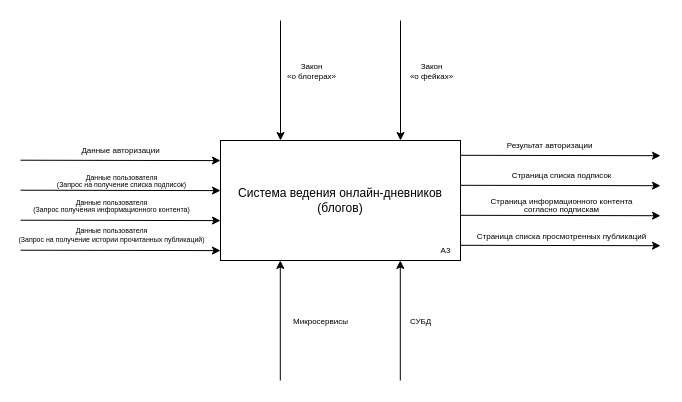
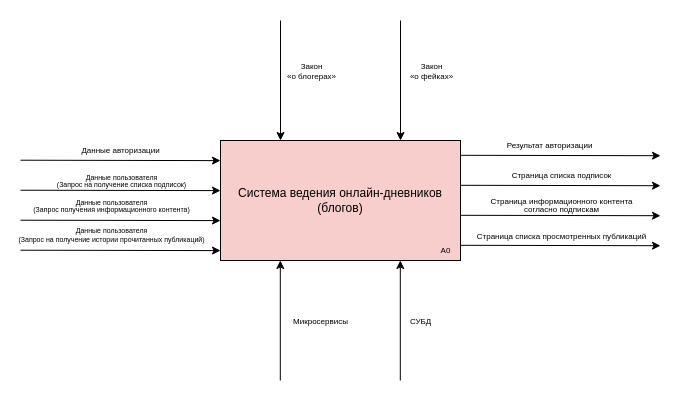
  <mxCell id="0" />
  <mxCell id="1" parent="0" />
  <mxCell id="2" value="" style="endArrow=classic;html=1;rounded=0;" parent="1" edge="1"><mxGeometry width="50" height="50" relative="1" as="geometry"><mxPoint x="20" y="159.71" as="sourcePoint" /><mxPoint x="220" y="160.11" as="targetPoint" /></mxGeometry></mxCell>
  <mxCell id="3" value="&lt;div style=&quot;line-height: 1 ; font-size: 8px&quot;&gt;Данные авторизации&lt;br&gt;&lt;/div&gt;" style="edgeLabel;html=1;align=center;verticalAlign=middle;resizable=0;points=[];" parent="2" vertex="1" connectable="0"><mxGeometry x="-0.138" y="-1" relative="1" as="geometry"><mxPoint x="14" y="-11" as="offset" /></mxGeometry></mxCell>
  <mxCell id="4" value="" style="endArrow=classic;html=1;rounded=0;" parent="1" edge="1"><mxGeometry width="50" height="50" relative="1" as="geometry"><mxPoint x="20" y="189.71" as="sourcePoint" /><mxPoint x="220" y="190.11" as="targetPoint" /></mxGeometry></mxCell>
  <mxCell id="5" value="" style="endArrow=classic;html=1;rounded=0;" parent="1" edge="1"><mxGeometry width="50" height="50" relative="1" as="geometry"><mxPoint x="20" y="219.71" as="sourcePoint" /><mxPoint x="220" y="220.11" as="targetPoint" /></mxGeometry></mxCell>
  <mxCell id="6" value="" style="endArrow=classic;html=1;rounded=0;" parent="1" edge="1"><mxGeometry width="50" height="50" relative="1" as="geometry"><mxPoint x="20" y="249.71" as="sourcePoint" /><mxPoint x="220" y="250.11" as="targetPoint" /></mxGeometry></mxCell>
  <mxCell id="7" value="&lt;div style=&quot;line-height: 1; font-size: 7px;&quot;&gt;Данные пользователя&lt;br style=&quot;font-size: 7px;&quot;&gt;(Запрос на получение списка подписок)&lt;br style=&quot;font-size: 7px;&quot;&gt;&lt;/div&gt;" style="edgeLabel;html=1;align=center;verticalAlign=middle;resizable=0;points=[];fontSize=7;" parent="1" vertex="1" connectable="0"><mxGeometry x="120.003" y="179.712" as="geometry" /></mxCell>
  <mxCell id="8" value="&lt;div style=&quot;line-height: 1; font-size: 7px;&quot;&gt;Данные пользователя&lt;br style=&quot;font-size: 7px;&quot;&gt;(Запрос получения информационного контента)&lt;br style=&quot;font-size: 7px;&quot;&gt;&lt;/div&gt;" style="edgeLabel;html=1;align=center;verticalAlign=middle;resizable=0;points=[];fontSize=7;" parent="1" vertex="1" connectable="0"><mxGeometry x="110.003" y="204.802" as="geometry" /></mxCell>
  <mxCell id="9" value="&lt;div style=&quot;font-size: 7px;&quot;&gt;&lt;font style=&quot;font-size: 7px;&quot;&gt;Данные пользователя&lt;br style=&quot;font-size: 7px;&quot;&gt;(Запрос на получение истории прочитанных публикаций)&lt;/font&gt;&lt;/div&gt;" style="edgeLabel;html=1;align=center;verticalAlign=middle;resizable=0;points=[];fontSize=7;" parent="1" vertex="1" connectable="0"><mxGeometry x="110.003" y="234.802" as="geometry" /></mxCell>
- <mxCell id="10" value="Система ведения онлайн-дневников (блогов)" style="rounded=0;whiteSpace=wrap;html=1;" parent="1" vertex="1"><mxGeometry x="220" y="140" width="240" height="120" as="geometry" /></mxCell>
+ <mxCell id="10" value="Система ведения онлайн-дневников (блогов)" style="rounded=0;whiteSpace=wrap;html=1;fillColor=#f8cecc;" parent="1" vertex="1"><mxGeometry x="220" y="140" width="240" height="120" as="geometry" /></mxCell>
  <mxCell id="11" value="" style="endArrow=classic;html=1;rounded=0;" parent="1" edge="1"><mxGeometry width="50" height="50" relative="1" as="geometry"><mxPoint x="460" y="154.8" as="sourcePoint" /><mxPoint x="660" y="155.2" as="targetPoint" /></mxGeometry></mxCell>
  <mxCell id="12" value="&lt;div style=&quot;line-height: 1 ; font-size: 8px&quot;&gt;Результат авторизации&lt;/div&gt;" style="edgeLabel;html=1;align=center;verticalAlign=middle;resizable=0;points=[];" parent="11" vertex="1" connectable="0"><mxGeometry x="-0.138" y="-1" relative="1" as="geometry"><mxPoint x="3" y="-11" as="offset" /></mxGeometry></mxCell>
  <mxCell id="13" value="" style="endArrow=classic;html=1;rounded=0;" parent="1" edge="1"><mxGeometry width="50" height="50" relative="1" as="geometry"><mxPoint x="460" y="184.8" as="sourcePoint" /><mxPoint x="660" y="185.2" as="targetPoint" /></mxGeometry></mxCell>
  <mxCell id="14" value="" style="endArrow=classic;html=1;rounded=0;" parent="1" edge="1"><mxGeometry width="50" height="50" relative="1" as="geometry"><mxPoint x="460" y="214.8" as="sourcePoint" /><mxPoint x="660" y="215.2" as="targetPoint" /></mxGeometry></mxCell>
  <mxCell id="15" value="" style="endArrow=classic;html=1;rounded=0;" parent="1" edge="1"><mxGeometry width="50" height="50" relative="1" as="geometry"><mxPoint x="460" y="244.8" as="sourcePoint" /><mxPoint x="660" y="245.2" as="targetPoint" /></mxGeometry></mxCell>
  <mxCell id="16" value="&lt;div style=&quot;line-height: 1 ; font-size: 8px&quot;&gt;Страница списка подписок&lt;br&gt;&lt;/div&gt;" style="edgeLabel;html=1;align=center;verticalAlign=middle;resizable=0;points=[];" parent="1" vertex="1" connectable="0"><mxGeometry x="560.003" y="174.802" as="geometry" /></mxCell>
  <mxCell id="17" value="&lt;div style=&quot;line-height: 1 ; font-size: 8px&quot;&gt;Страница информационного контента&lt;/div&gt;&lt;div style=&quot;line-height: 1 ; font-size: 8px&quot;&gt;согласно подпискам&lt;br&gt;&lt;/div&gt;" style="edgeLabel;html=1;align=center;verticalAlign=middle;resizable=0;points=[];" parent="1" vertex="1" connectable="0"><mxGeometry x="560.003" y="204.802" as="geometry" /></mxCell>
  <mxCell id="18" value="&lt;font style=&quot;font-size: 8px&quot;&gt;Страница списка просмотренных публикаций&lt;/font&gt;" style="edgeLabel;html=1;align=center;verticalAlign=middle;resizable=0;points=[];" parent="1" vertex="1" connectable="0"><mxGeometry x="560.003" y="234.802" as="geometry" /></mxCell>
  <mxCell id="19" value="" style="endArrow=classic;html=1;rounded=0;fontSize=8;entryX=0.25;entryY=0;entryDx=0;entryDy=0;" parent="1" target="10" edge="1"><mxGeometry width="50" height="50" relative="1" as="geometry"><mxPoint x="280" y="20" as="sourcePoint" /><mxPoint x="280" y="20" as="targetPoint" /></mxGeometry></mxCell>
  <mxCell id="20" value="&lt;div&gt;Закон&lt;/div&gt;&lt;div&gt;«о блогерах»&lt;/div&gt;" style="edgeLabel;html=1;align=center;verticalAlign=middle;resizable=0;points=[];fontSize=8;" parent="19" vertex="1" connectable="0"><mxGeometry x="-0.223" y="1" relative="1" as="geometry"><mxPoint x="29" y="3" as="offset" /></mxGeometry></mxCell>
  <mxCell id="21" value="" style="endArrow=classic;html=1;rounded=0;fontSize=8;entryX=0.25;entryY=0;entryDx=0;entryDy=0;" parent="1" edge="1"><mxGeometry width="50" height="50" relative="1" as="geometry"><mxPoint x="400" y="20" as="sourcePoint" /><mxPoint x="400" y="140" as="targetPoint" /></mxGeometry></mxCell>
  <mxCell id="22" value="&lt;div&gt;Закон&lt;/div&gt;&lt;div&gt;«о фейках»&lt;/div&gt;" style="edgeLabel;html=1;align=center;verticalAlign=middle;resizable=0;points=[];fontSize=8;" parent="21" vertex="1" connectable="0"><mxGeometry x="-0.223" y="1" relative="1" as="geometry"><mxPoint x="29" y="3" as="offset" /></mxGeometry></mxCell>
  <mxCell id="23" value="" style="endArrow=classic;html=1;rounded=0;fontSize=8;entryX=0.25;entryY=0;entryDx=0;entryDy=0;" parent="1" edge="1"><mxGeometry width="50" height="50" relative="1" as="geometry"><mxPoint x="279.81" y="380" as="sourcePoint" /><mxPoint x="279.81" y="260" as="targetPoint" /></mxGeometry></mxCell>
  <mxCell id="24" value="Микросервисы" style="edgeLabel;html=1;align=center;verticalAlign=middle;resizable=0;points=[];fontSize=8;" parent="23" vertex="1" connectable="0"><mxGeometry x="-0.223" y="1" relative="1" as="geometry"><mxPoint x="41" y="-13" as="offset" /></mxGeometry></mxCell>
  <mxCell id="25" value="" style="endArrow=classic;html=1;rounded=0;fontSize=8;entryX=0.25;entryY=0;entryDx=0;entryDy=0;" parent="1" edge="1"><mxGeometry width="50" height="50" relative="1" as="geometry"><mxPoint x="399.81" y="380" as="sourcePoint" /><mxPoint x="399.81" y="260" as="targetPoint" /></mxGeometry></mxCell>
  <mxCell id="26" value="СУБД" style="edgeLabel;html=1;align=center;verticalAlign=middle;resizable=0;points=[];fontSize=8;" parent="25" vertex="1" connectable="0"><mxGeometry x="-0.223" y="1" relative="1" as="geometry"><mxPoint x="21" y="-13" as="offset" /></mxGeometry></mxCell>
- <mxCell id="27" value="&lt;div&gt;А3&lt;/div&gt;" style="text;html=1;align=center;verticalAlign=middle;resizable=0;points=[];autosize=1;strokeColor=none;fillColor=none;fontSize=8;" parent="1" vertex="1"><mxGeometry x="430" y="239.71" width="30" height="20" as="geometry" /></mxCell>
+ <mxCell id="27" value="&lt;div&gt;А0&lt;/div&gt;" style="text;html=1;align=center;verticalAlign=middle;resizable=0;points=[];autosize=1;strokeColor=none;fillColor=none;fontSize=8;" parent="1" vertex="1"><mxGeometry x="430" y="239.71" width="30" height="20" as="geometry" /></mxCell>
